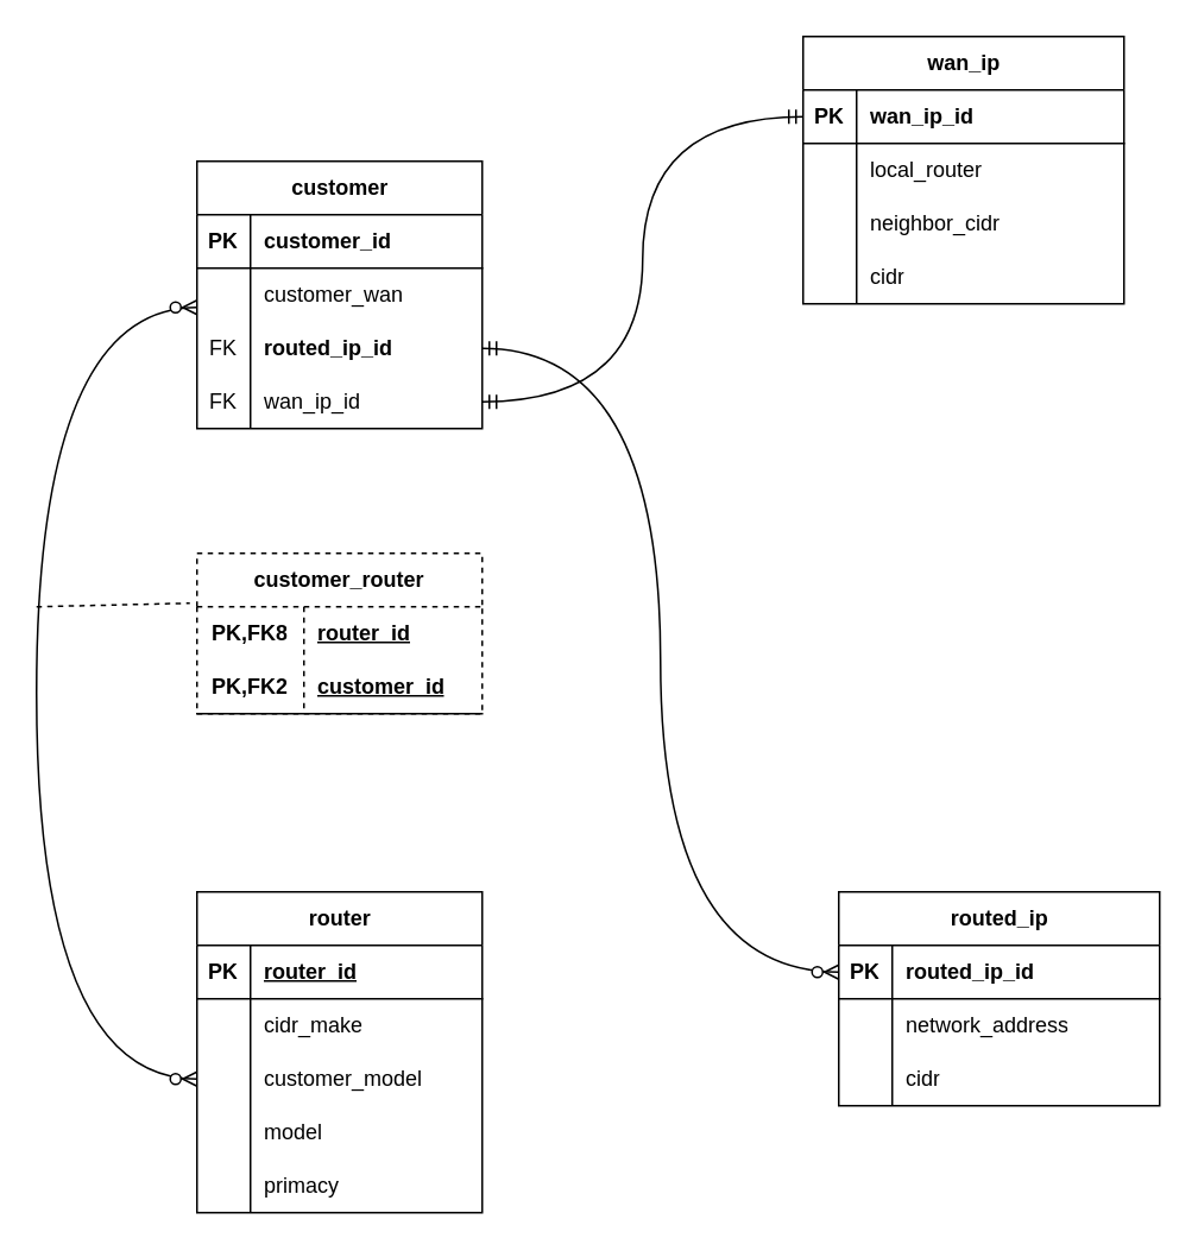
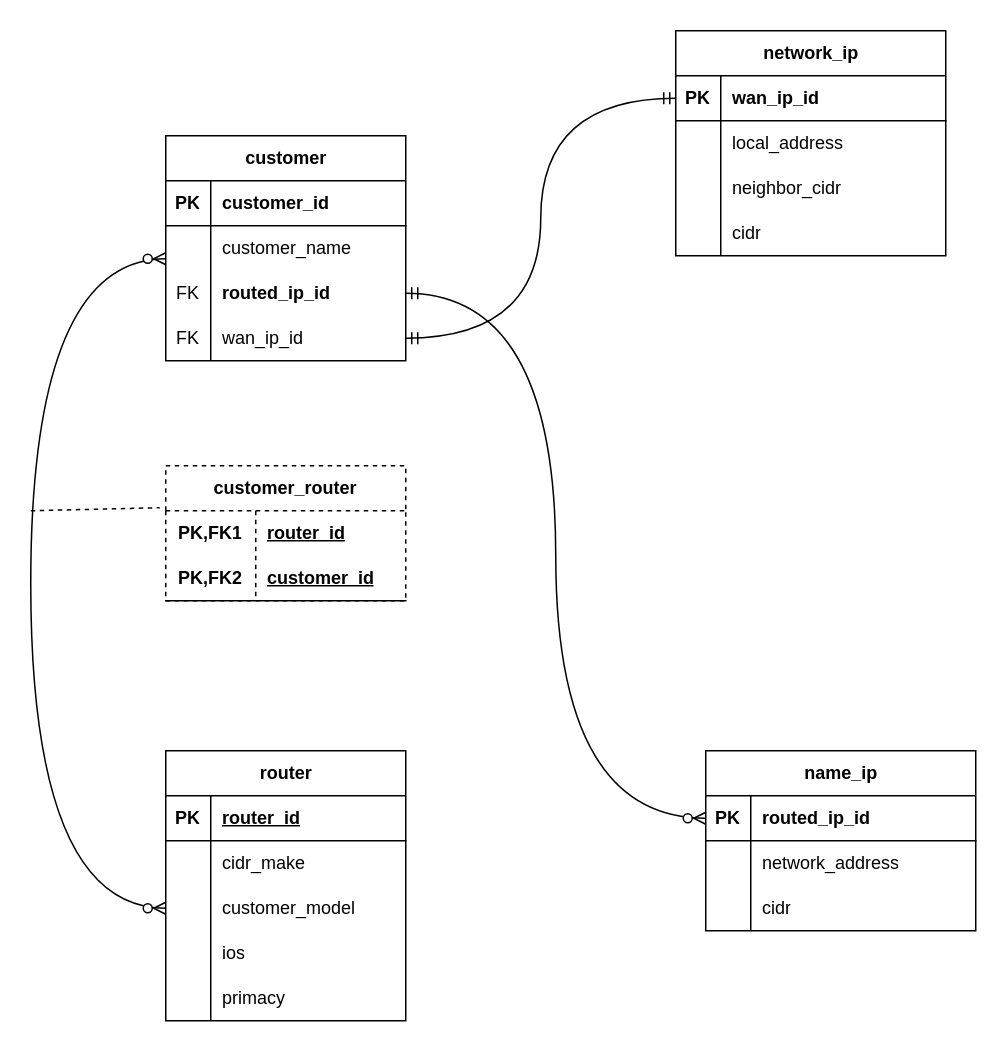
  <mxCell id="0" />
  <mxCell id="1" parent="0" />
  <mxCell id="2" value="customer" style="shape=table;startSize=30;container=1;collapsible=1;childLayout=tableLayout;fixedRows=1;rowLines=0;fontStyle=1;align=center;resizeLast=1;html=1;" parent="1" vertex="1"><mxGeometry x="110" y="90" width="160" height="150" as="geometry" /></mxCell>
  <mxCell id="3" value="" style="shape=tableRow;horizontal=0;startSize=0;swimlaneHead=0;swimlaneBody=0;fillColor=none;collapsible=0;dropTarget=0;points=[[0,0.5],[1,0.5]];portConstraint=eastwest;top=0;left=0;right=0;bottom=1;" parent="2" vertex="1"><mxGeometry y="30" width="160" height="30" as="geometry" /></mxCell>
  <mxCell id="4" value="PK" style="shape=partialRectangle;connectable=0;fillColor=none;top=0;left=0;bottom=0;right=0;fontStyle=1;overflow=hidden;whiteSpace=wrap;html=1;" parent="3" vertex="1"><mxGeometry width="30" height="30" as="geometry"><mxRectangle width="30" height="30" as="alternateBounds" /></mxGeometry></mxCell>
  <mxCell id="5" value="customer_id" style="shape=partialRectangle;connectable=0;fillColor=none;top=0;left=0;bottom=0;right=0;align=left;spacingLeft=6;fontStyle=1;overflow=hidden;whiteSpace=wrap;html=1;" parent="3" vertex="1"><mxGeometry x="30" width="130" height="30" as="geometry"><mxRectangle width="130" height="30" as="alternateBounds" /></mxGeometry></mxCell>
  <mxCell id="6" value="" style="shape=tableRow;horizontal=0;startSize=0;swimlaneHead=0;swimlaneBody=0;fillColor=none;collapsible=0;dropTarget=0;points=[[0,0.5],[1,0.5]];portConstraint=eastwest;top=0;left=0;right=0;bottom=0;" parent="2" vertex="1"><mxGeometry y="60" width="160" height="30" as="geometry" /></mxCell>
  <mxCell id="7" value="" style="shape=partialRectangle;connectable=0;fillColor=none;top=0;left=0;bottom=0;right=0;editable=1;overflow=hidden;whiteSpace=wrap;html=1;" parent="6" vertex="1"><mxGeometry width="30" height="30" as="geometry"><mxRectangle width="30" height="30" as="alternateBounds" /></mxGeometry></mxCell>
- <mxCell id="8" value="customer_wan" style="shape=partialRectangle;connectable=0;fillColor=none;top=0;left=0;bottom=0;right=0;align=left;spacingLeft=6;overflow=hidden;whiteSpace=wrap;html=1;" parent="6" vertex="1"><mxGeometry x="30" width="130" height="30" as="geometry"><mxRectangle width="130" height="30" as="alternateBounds" /></mxGeometry></mxCell>
+ <mxCell id="8" value="customer_name" style="shape=partialRectangle;connectable=0;fillColor=none;top=0;left=0;bottom=0;right=0;align=left;spacingLeft=6;overflow=hidden;whiteSpace=wrap;html=1;" parent="6" vertex="1"><mxGeometry x="30" width="130" height="30" as="geometry"><mxRectangle width="130" height="30" as="alternateBounds" /></mxGeometry></mxCell>
  <mxCell id="9" value="" style="shape=tableRow;horizontal=0;startSize=0;swimlaneHead=0;swimlaneBody=0;fillColor=none;collapsible=0;dropTarget=0;points=[[0,0.5],[1,0.5]];portConstraint=eastwest;top=0;left=0;right=0;bottom=0;" parent="2" vertex="1"><mxGeometry y="90" width="160" height="30" as="geometry" /></mxCell>
  <mxCell id="10" value="FK" style="shape=partialRectangle;connectable=0;fillColor=none;top=0;left=0;bottom=0;right=0;editable=1;overflow=hidden;whiteSpace=wrap;html=1;" parent="9" vertex="1"><mxGeometry width="30" height="30" as="geometry"><mxRectangle width="30" height="30" as="alternateBounds" /></mxGeometry></mxCell>
  <mxCell id="11" value="&lt;span style=&quot;font-weight: 700; text-align: center; text-wrap: nowrap;&quot;&gt;routed_ip_id&lt;/span&gt;" style="shape=partialRectangle;connectable=0;fillColor=none;top=0;left=0;bottom=0;right=0;align=left;spacingLeft=6;overflow=hidden;whiteSpace=wrap;html=1;" parent="9" vertex="1"><mxGeometry x="30" width="130" height="30" as="geometry"><mxRectangle width="130" height="30" as="alternateBounds" /></mxGeometry></mxCell>
  <mxCell id="12" value="" style="shape=tableRow;horizontal=0;startSize=0;swimlaneHead=0;swimlaneBody=0;fillColor=none;collapsible=0;dropTarget=0;points=[[0,0.5],[1,0.5]];portConstraint=eastwest;top=0;left=0;right=0;bottom=0;" parent="2" vertex="1"><mxGeometry y="120" width="160" height="30" as="geometry" /></mxCell>
  <mxCell id="13" value="FK" style="shape=partialRectangle;connectable=0;fillColor=none;top=0;left=0;bottom=0;right=0;editable=1;overflow=hidden;whiteSpace=wrap;html=1;" parent="12" vertex="1"><mxGeometry width="30" height="30" as="geometry"><mxRectangle width="30" height="30" as="alternateBounds" /></mxGeometry></mxCell>
  <mxCell id="14" value="wan_ip_id" style="shape=partialRectangle;connectable=0;fillColor=none;top=0;left=0;bottom=0;right=0;align=left;spacingLeft=6;overflow=hidden;whiteSpace=wrap;html=1;" parent="12" vertex="1"><mxGeometry x="30" width="130" height="30" as="geometry"><mxRectangle width="130" height="30" as="alternateBounds" /></mxGeometry></mxCell>
- <mxCell id="15" value="routed_ip" style="shape=table;startSize=30;container=1;collapsible=1;childLayout=tableLayout;fixedRows=1;rowLines=0;fontStyle=1;align=center;resizeLast=1;html=1;" parent="1" vertex="1"><mxGeometry x="470" y="500" width="180" height="120" as="geometry" /></mxCell>
+ <mxCell id="15" value="name_ip" style="shape=table;startSize=30;container=1;collapsible=1;childLayout=tableLayout;fixedRows=1;rowLines=0;fontStyle=1;align=center;resizeLast=1;html=1;" parent="1" vertex="1"><mxGeometry x="470" y="500" width="180" height="120" as="geometry" /></mxCell>
  <mxCell id="16" value="" style="shape=tableRow;horizontal=0;startSize=0;swimlaneHead=0;swimlaneBody=0;fillColor=none;collapsible=0;dropTarget=0;points=[[0,0.5],[1,0.5]];portConstraint=eastwest;top=0;left=0;right=0;bottom=1;fontStyle=0" parent="15" vertex="1"><mxGeometry y="30" width="180" height="30" as="geometry" /></mxCell>
  <mxCell id="17" value="PK" style="shape=partialRectangle;connectable=0;fillColor=none;top=0;left=0;bottom=0;right=0;fontStyle=1;overflow=hidden;whiteSpace=wrap;html=1;" parent="16" vertex="1"><mxGeometry width="30" height="30" as="geometry"><mxRectangle width="30" height="30" as="alternateBounds" /></mxGeometry></mxCell>
  <mxCell id="18" value="&lt;span style=&quot;text-align: center; text-wrap: nowrap;&quot;&gt;routed_ip_id&lt;/span&gt;" style="shape=partialRectangle;connectable=0;fillColor=none;top=0;left=0;bottom=0;right=0;align=left;spacingLeft=6;fontStyle=1;overflow=hidden;whiteSpace=wrap;html=1;" parent="16" vertex="1"><mxGeometry x="30" width="150" height="30" as="geometry"><mxRectangle width="150" height="30" as="alternateBounds" /></mxGeometry></mxCell>
  <mxCell id="19" value="" style="shape=tableRow;horizontal=0;startSize=0;swimlaneHead=0;swimlaneBody=0;fillColor=none;collapsible=0;dropTarget=0;points=[[0,0.5],[1,0.5]];portConstraint=eastwest;top=0;left=0;right=0;bottom=0;" parent="15" vertex="1"><mxGeometry y="60" width="180" height="30" as="geometry" /></mxCell>
  <mxCell id="20" value="" style="shape=partialRectangle;connectable=0;fillColor=none;top=0;left=0;bottom=0;right=0;editable=1;overflow=hidden;whiteSpace=wrap;html=1;" parent="19" vertex="1"><mxGeometry width="30" height="30" as="geometry"><mxRectangle width="30" height="30" as="alternateBounds" /></mxGeometry></mxCell>
  <mxCell id="21" value="network_address" style="shape=partialRectangle;connectable=0;fillColor=none;top=0;left=0;bottom=0;right=0;align=left;spacingLeft=6;overflow=hidden;whiteSpace=wrap;html=1;" parent="19" vertex="1"><mxGeometry x="30" width="150" height="30" as="geometry"><mxRectangle width="150" height="30" as="alternateBounds" /></mxGeometry></mxCell>
  <mxCell id="22" value="" style="shape=tableRow;horizontal=0;startSize=0;swimlaneHead=0;swimlaneBody=0;fillColor=none;collapsible=0;dropTarget=0;points=[[0,0.5],[1,0.5]];portConstraint=eastwest;top=0;left=0;right=0;bottom=0;" parent="15" vertex="1"><mxGeometry y="90" width="180" height="30" as="geometry" /></mxCell>
  <mxCell id="23" value="" style="shape=partialRectangle;connectable=0;fillColor=none;top=0;left=0;bottom=0;right=0;editable=1;overflow=hidden;whiteSpace=wrap;html=1;" parent="22" vertex="1"><mxGeometry width="30" height="30" as="geometry"><mxRectangle width="30" height="30" as="alternateBounds" /></mxGeometry></mxCell>
  <mxCell id="24" value="cidr" style="shape=partialRectangle;connectable=0;fillColor=none;top=0;left=0;bottom=0;right=0;align=left;spacingLeft=6;overflow=hidden;whiteSpace=wrap;html=1;" parent="22" vertex="1"><mxGeometry x="30" width="150" height="30" as="geometry"><mxRectangle width="150" height="30" as="alternateBounds" /></mxGeometry></mxCell>
  <mxCell id="25" value="router" style="shape=table;startSize=30;container=1;collapsible=1;childLayout=tableLayout;fixedRows=1;rowLines=0;fontStyle=1;align=center;resizeLast=1;html=1;" parent="1" vertex="1"><mxGeometry x="110" y="500" width="160" height="180" as="geometry" /></mxCell>
  <mxCell id="26" value="" style="shape=tableRow;horizontal=0;startSize=0;swimlaneHead=0;swimlaneBody=0;fillColor=none;collapsible=0;dropTarget=0;points=[[0,0.5],[1,0.5]];portConstraint=eastwest;top=0;left=0;right=0;bottom=1;" parent="25" vertex="1"><mxGeometry y="30" width="160" height="30" as="geometry" /></mxCell>
  <mxCell id="27" value="PK" style="shape=partialRectangle;connectable=0;fillColor=none;top=0;left=0;bottom=0;right=0;fontStyle=1;overflow=hidden;whiteSpace=wrap;html=1;" parent="26" vertex="1"><mxGeometry width="30" height="30" as="geometry"><mxRectangle width="30" height="30" as="alternateBounds" /></mxGeometry></mxCell>
  <mxCell id="28" value="router_id" style="shape=partialRectangle;connectable=0;fillColor=none;top=0;left=0;bottom=0;right=0;align=left;spacingLeft=6;fontStyle=5;overflow=hidden;whiteSpace=wrap;html=1;" parent="26" vertex="1"><mxGeometry x="30" width="130" height="30" as="geometry"><mxRectangle width="130" height="30" as="alternateBounds" /></mxGeometry></mxCell>
  <mxCell id="29" value="" style="shape=tableRow;horizontal=0;startSize=0;swimlaneHead=0;swimlaneBody=0;fillColor=none;collapsible=0;dropTarget=0;points=[[0,0.5],[1,0.5]];portConstraint=eastwest;top=0;left=0;right=0;bottom=0;" parent="25" vertex="1"><mxGeometry y="60" width="160" height="30" as="geometry" /></mxCell>
  <mxCell id="30" value="" style="shape=partialRectangle;connectable=0;fillColor=none;top=0;left=0;bottom=0;right=0;editable=1;overflow=hidden;whiteSpace=wrap;html=1;" parent="29" vertex="1"><mxGeometry width="30" height="30" as="geometry"><mxRectangle width="30" height="30" as="alternateBounds" /></mxGeometry></mxCell>
  <mxCell id="31" value="cidr_make" style="shape=partialRectangle;connectable=0;fillColor=none;top=0;left=0;bottom=0;right=0;align=left;spacingLeft=6;overflow=hidden;whiteSpace=wrap;html=1;" parent="29" vertex="1"><mxGeometry x="30" width="130" height="30" as="geometry"><mxRectangle width="130" height="30" as="alternateBounds" /></mxGeometry></mxCell>
  <mxCell id="32" value="" style="shape=tableRow;horizontal=0;startSize=0;swimlaneHead=0;swimlaneBody=0;fillColor=none;collapsible=0;dropTarget=0;points=[[0,0.5],[1,0.5]];portConstraint=eastwest;top=0;left=0;right=0;bottom=0;" parent="25" vertex="1"><mxGeometry y="90" width="160" height="30" as="geometry" /></mxCell>
  <mxCell id="33" value="" style="shape=partialRectangle;connectable=0;fillColor=none;top=0;left=0;bottom=0;right=0;editable=1;overflow=hidden;whiteSpace=wrap;html=1;" parent="32" vertex="1"><mxGeometry width="30" height="30" as="geometry"><mxRectangle width="30" height="30" as="alternateBounds" /></mxGeometry></mxCell>
  <mxCell id="34" value="customer_model" style="shape=partialRectangle;connectable=0;fillColor=none;top=0;left=0;bottom=0;right=0;align=left;spacingLeft=6;overflow=hidden;whiteSpace=wrap;html=1;" parent="32" vertex="1"><mxGeometry x="30" width="130" height="30" as="geometry"><mxRectangle width="130" height="30" as="alternateBounds" /></mxGeometry></mxCell>
  <mxCell id="35" value="" style="shape=tableRow;horizontal=0;startSize=0;swimlaneHead=0;swimlaneBody=0;fillColor=none;collapsible=0;dropTarget=0;points=[[0,0.5],[1,0.5]];portConstraint=eastwest;top=0;left=0;right=0;bottom=0;" parent="25" vertex="1"><mxGeometry y="120" width="160" height="30" as="geometry" /></mxCell>
  <mxCell id="36" value="" style="shape=partialRectangle;connectable=0;fillColor=none;top=0;left=0;bottom=0;right=0;editable=1;overflow=hidden;whiteSpace=wrap;html=1;" parent="35" vertex="1"><mxGeometry width="30" height="30" as="geometry"><mxRectangle width="30" height="30" as="alternateBounds" /></mxGeometry></mxCell>
- <mxCell id="37" value="model" style="shape=partialRectangle;connectable=0;fillColor=none;top=0;left=0;bottom=0;right=0;align=left;spacingLeft=6;overflow=hidden;whiteSpace=wrap;html=1;" parent="35" vertex="1"><mxGeometry x="30" width="130" height="30" as="geometry"><mxRectangle width="130" height="30" as="alternateBounds" /></mxGeometry></mxCell>
+ <mxCell id="37" value="ios" style="shape=partialRectangle;connectable=0;fillColor=none;top=0;left=0;bottom=0;right=0;align=left;spacingLeft=6;overflow=hidden;whiteSpace=wrap;html=1;" parent="35" vertex="1"><mxGeometry x="30" width="130" height="30" as="geometry"><mxRectangle width="130" height="30" as="alternateBounds" /></mxGeometry></mxCell>
  <mxCell id="38" value="" style="shape=tableRow;horizontal=0;startSize=0;swimlaneHead=0;swimlaneBody=0;fillColor=none;collapsible=0;dropTarget=0;points=[[0,0.5],[1,0.5]];portConstraint=eastwest;top=0;left=0;right=0;bottom=0;" parent="25" vertex="1"><mxGeometry y="150" width="160" height="30" as="geometry" /></mxCell>
  <mxCell id="39" value="" style="shape=partialRectangle;connectable=0;fillColor=none;top=0;left=0;bottom=0;right=0;editable=1;overflow=hidden;whiteSpace=wrap;html=1;" parent="38" vertex="1"><mxGeometry width="30" height="30" as="geometry"><mxRectangle width="30" height="30" as="alternateBounds" /></mxGeometry></mxCell>
  <mxCell id="40" value="primacy" style="shape=partialRectangle;connectable=0;fillColor=none;top=0;left=0;bottom=0;right=0;align=left;spacingLeft=6;overflow=hidden;whiteSpace=wrap;html=1;" parent="38" vertex="1"><mxGeometry x="30" width="130" height="30" as="geometry"><mxRectangle width="130" height="30" as="alternateBounds" /></mxGeometry></mxCell>
  <mxCell id="41" value="customer_router" style="shape=table;startSize=30;container=1;collapsible=1;childLayout=tableLayout;fixedRows=1;rowLines=0;fontStyle=1;align=center;resizeLast=1;html=1;whiteSpace=wrap;dashed=1;" parent="1" vertex="1"><mxGeometry x="110" y="310" width="160" height="90" as="geometry" /></mxCell>
  <mxCell id="42" value="" style="shape=tableRow;horizontal=0;startSize=0;swimlaneHead=0;swimlaneBody=0;fillColor=none;collapsible=0;dropTarget=0;points=[[0,0.5],[1,0.5]];portConstraint=eastwest;top=0;left=0;right=0;bottom=0;html=1;" parent="41" vertex="1"><mxGeometry y="30" width="160" height="30" as="geometry" /></mxCell>
- <mxCell id="43" value="PK,FK8" style="shape=partialRectangle;connectable=0;fillColor=none;top=0;left=0;bottom=0;right=0;fontStyle=1;overflow=hidden;html=1;whiteSpace=wrap;" parent="42" vertex="1"><mxGeometry width="60" height="30" as="geometry"><mxRectangle width="60" height="30" as="alternateBounds" /></mxGeometry></mxCell>
+ <mxCell id="43" value="PK,FK1" style="shape=partialRectangle;connectable=0;fillColor=none;top=0;left=0;bottom=0;right=0;fontStyle=1;overflow=hidden;html=1;whiteSpace=wrap;" parent="42" vertex="1"><mxGeometry width="60" height="30" as="geometry"><mxRectangle width="60" height="30" as="alternateBounds" /></mxGeometry></mxCell>
  <mxCell id="44" value="router_id" style="shape=partialRectangle;connectable=0;fillColor=none;top=0;left=0;bottom=0;right=0;align=left;spacingLeft=6;fontStyle=5;overflow=hidden;html=1;whiteSpace=wrap;" parent="42" vertex="1"><mxGeometry x="60" width="100" height="30" as="geometry"><mxRectangle width="100" height="30" as="alternateBounds" /></mxGeometry></mxCell>
  <mxCell id="45" value="" style="shape=tableRow;horizontal=0;startSize=0;swimlaneHead=0;swimlaneBody=0;fillColor=none;collapsible=0;dropTarget=0;points=[[0,0.5],[1,0.5]];portConstraint=eastwest;top=0;left=0;right=0;bottom=1;html=1;" parent="41" vertex="1"><mxGeometry y="60" width="160" height="30" as="geometry" /></mxCell>
  <mxCell id="46" value="PK,FK2" style="shape=partialRectangle;connectable=0;fillColor=none;top=0;left=0;bottom=0;right=0;fontStyle=1;overflow=hidden;html=1;whiteSpace=wrap;" parent="45" vertex="1"><mxGeometry width="60" height="30" as="geometry"><mxRectangle width="60" height="30" as="alternateBounds" /></mxGeometry></mxCell>
  <mxCell id="47" value="customer_id" style="shape=partialRectangle;connectable=0;fillColor=none;top=0;left=0;bottom=0;right=0;align=left;spacingLeft=6;fontStyle=5;overflow=hidden;html=1;whiteSpace=wrap;" parent="45" vertex="1"><mxGeometry x="60" width="100" height="30" as="geometry"><mxRectangle width="100" height="30" as="alternateBounds" /></mxGeometry></mxCell>
- <mxCell id="48" value="wan_ip" style="shape=table;startSize=30;container=1;collapsible=1;childLayout=tableLayout;fixedRows=1;rowLines=0;fontStyle=1;align=center;resizeLast=1;html=1;" parent="1" vertex="1"><mxGeometry x="450" y="20" width="180" height="150" as="geometry" /></mxCell>
+ <mxCell id="48" value="network_ip" style="shape=table;startSize=30;container=1;collapsible=1;childLayout=tableLayout;fixedRows=1;rowLines=0;fontStyle=1;align=center;resizeLast=1;html=1;" parent="1" vertex="1"><mxGeometry x="450" y="20" width="180" height="150" as="geometry" /></mxCell>
  <mxCell id="49" value="" style="shape=tableRow;horizontal=0;startSize=0;swimlaneHead=0;swimlaneBody=0;fillColor=none;collapsible=0;dropTarget=0;points=[[0,0.5],[1,0.5]];portConstraint=eastwest;top=0;left=0;right=0;bottom=1;" parent="48" vertex="1"><mxGeometry y="30" width="180" height="30" as="geometry" /></mxCell>
  <mxCell id="50" value="PK" style="shape=partialRectangle;connectable=0;fillColor=none;top=0;left=0;bottom=0;right=0;fontStyle=1;overflow=hidden;whiteSpace=wrap;html=1;" parent="49" vertex="1"><mxGeometry width="30" height="30" as="geometry"><mxRectangle width="30" height="30" as="alternateBounds" /></mxGeometry></mxCell>
  <mxCell id="51" value="wan_ip_id" style="shape=partialRectangle;connectable=0;fillColor=none;top=0;left=0;bottom=0;right=0;align=left;spacingLeft=6;fontStyle=1;overflow=hidden;whiteSpace=wrap;html=1;" parent="49" vertex="1"><mxGeometry x="30" width="150" height="30" as="geometry"><mxRectangle width="150" height="30" as="alternateBounds" /></mxGeometry></mxCell>
  <mxCell id="52" value="" style="shape=tableRow;horizontal=0;startSize=0;swimlaneHead=0;swimlaneBody=0;fillColor=none;collapsible=0;dropTarget=0;points=[[0,0.5],[1,0.5]];portConstraint=eastwest;top=0;left=0;right=0;bottom=0;" parent="48" vertex="1"><mxGeometry y="60" width="180" height="30" as="geometry" /></mxCell>
  <mxCell id="53" value="" style="shape=partialRectangle;connectable=0;fillColor=none;top=0;left=0;bottom=0;right=0;editable=1;overflow=hidden;whiteSpace=wrap;html=1;" parent="52" vertex="1"><mxGeometry width="30" height="30" as="geometry"><mxRectangle width="30" height="30" as="alternateBounds" /></mxGeometry></mxCell>
- <mxCell id="54" value="local_router" style="shape=partialRectangle;connectable=0;fillColor=none;top=0;left=0;bottom=0;right=0;align=left;spacingLeft=6;overflow=hidden;whiteSpace=wrap;html=1;" parent="52" vertex="1"><mxGeometry x="30" width="150" height="30" as="geometry"><mxRectangle width="150" height="30" as="alternateBounds" /></mxGeometry></mxCell>
+ <mxCell id="54" value="local_address" style="shape=partialRectangle;connectable=0;fillColor=none;top=0;left=0;bottom=0;right=0;align=left;spacingLeft=6;overflow=hidden;whiteSpace=wrap;html=1;" parent="52" vertex="1"><mxGeometry x="30" width="150" height="30" as="geometry"><mxRectangle width="150" height="30" as="alternateBounds" /></mxGeometry></mxCell>
  <mxCell id="55" value="" style="shape=tableRow;horizontal=0;startSize=0;swimlaneHead=0;swimlaneBody=0;fillColor=none;collapsible=0;dropTarget=0;points=[[0,0.5],[1,0.5]];portConstraint=eastwest;top=0;left=0;right=0;bottom=0;" parent="48" vertex="1"><mxGeometry y="90" width="180" height="30" as="geometry" /></mxCell>
  <mxCell id="56" value="" style="shape=partialRectangle;connectable=0;fillColor=none;top=0;left=0;bottom=0;right=0;editable=1;overflow=hidden;whiteSpace=wrap;html=1;" parent="55" vertex="1"><mxGeometry width="30" height="30" as="geometry"><mxRectangle width="30" height="30" as="alternateBounds" /></mxGeometry></mxCell>
  <mxCell id="57" value="neighbor_cidr" style="shape=partialRectangle;connectable=0;fillColor=none;top=0;left=0;bottom=0;right=0;align=left;spacingLeft=6;overflow=hidden;whiteSpace=wrap;html=1;" parent="55" vertex="1"><mxGeometry x="30" width="150" height="30" as="geometry"><mxRectangle width="150" height="30" as="alternateBounds" /></mxGeometry></mxCell>
  <mxCell id="58" value="" style="shape=tableRow;horizontal=0;startSize=0;swimlaneHead=0;swimlaneBody=0;fillColor=none;collapsible=0;dropTarget=0;points=[[0,0.5],[1,0.5]];portConstraint=eastwest;top=0;left=0;right=0;bottom=0;" parent="48" vertex="1"><mxGeometry y="120" width="180" height="30" as="geometry" /></mxCell>
  <mxCell id="59" value="" style="shape=partialRectangle;connectable=0;fillColor=none;top=0;left=0;bottom=0;right=0;editable=1;overflow=hidden;whiteSpace=wrap;html=1;" parent="58" vertex="1"><mxGeometry width="30" height="30" as="geometry"><mxRectangle width="30" height="30" as="alternateBounds" /></mxGeometry></mxCell>
  <mxCell id="60" value="cidr" style="shape=partialRectangle;connectable=0;fillColor=none;top=0;left=0;bottom=0;right=0;align=left;spacingLeft=6;overflow=hidden;whiteSpace=wrap;html=1;" parent="58" vertex="1"><mxGeometry x="30" width="150" height="30" as="geometry"><mxRectangle width="150" height="30" as="alternateBounds" /></mxGeometry></mxCell>
  <mxCell id="61" value="" style="edgeStyle=orthogonalEdgeStyle;fontSize=12;html=1;endArrow=ERmandOne;startArrow=ERmandOne;rounded=0;exitX=1;exitY=0.5;exitDx=0;exitDy=0;entryX=0;entryY=0.5;entryDx=0;entryDy=0;curved=1;" parent="1" source="12" target="49" edge="1"><mxGeometry width="100" height="100" relative="1" as="geometry"><mxPoint x="270" y="725" as="sourcePoint" /><mxPoint x="450" y="360" as="targetPoint" /></mxGeometry></mxCell>
  <mxCell id="62" value="" style="edgeStyle=orthogonalEdgeStyle;fontSize=12;html=1;endArrow=ERzeroToMany;startArrow=ERmandOne;rounded=0;exitX=1;exitY=0.5;exitDx=0;exitDy=0;curved=1;entryX=0;entryY=0.5;entryDx=0;entryDy=0;" parent="1" source="9" target="16" edge="1"><mxGeometry width="100" height="100" relative="1" as="geometry"><mxPoint x="350" y="460" as="sourcePoint" /><mxPoint x="430" y="440" as="targetPoint" /></mxGeometry></mxCell>
  <mxCell id="63" value="" style="endArrow=none;html=1;rounded=0;entryX=-0.025;entryY=-0.067;entryDx=0;entryDy=0;entryPerimeter=0;dashed=1;" parent="1" target="42" edge="1"><mxGeometry relative="1" as="geometry"><mxPoint x="20" y="340" as="sourcePoint" /><mxPoint x="90" y="380" as="targetPoint" /></mxGeometry></mxCell>
  <mxCell id="64" value="" style="fontSize=12;html=1;endArrow=ERzeroToMany;endFill=1;startArrow=ERzeroToMany;rounded=0;entryX=0;entryY=0.733;entryDx=0;entryDy=0;entryPerimeter=0;exitX=0;exitY=0.5;exitDx=0;exitDy=0;edgeStyle=orthogonalEdgeStyle;curved=1;" edge="1" parent="1" source="32" target="6"><mxGeometry width="100" height="100" relative="1" as="geometry"><mxPoint x="-10" y="380" as="sourcePoint" /><mxPoint x="90" y="280" as="targetPoint" /><Array as="points"><mxPoint x="20" y="605" /><mxPoint x="20" y="172" /></Array></mxGeometry></mxCell>
